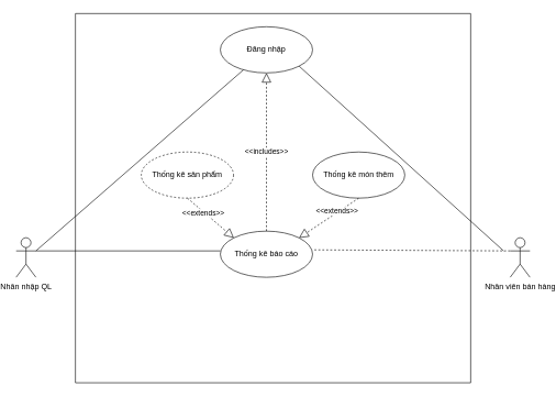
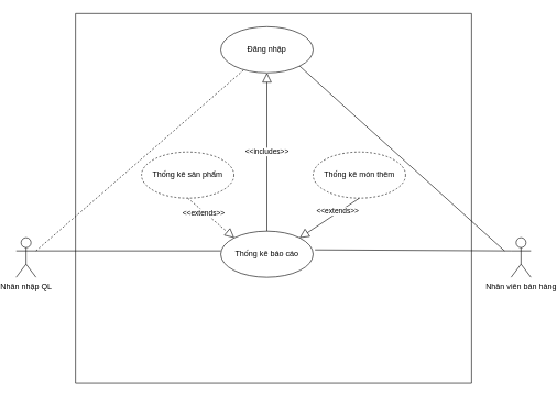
  <mxCell id="0" />
  <mxCell id="1" parent="0" />
  <mxCell id="2" value="Thống kê báo cáo" style="ellipse;whiteSpace=wrap;html=1;" vertex="1" parent="1"><mxGeometry x="330" y="350" width="140" height="70" as="geometry" /></mxCell>
  <mxCell id="3" value="Đăng nhập" style="ellipse;whiteSpace=wrap;html=1;" vertex="1" parent="1"><mxGeometry x="330" y="40" width="140" height="70" as="geometry" /></mxCell>
  <mxCell id="4" value="" style="endArrow=none;html=1;rounded=0;exitX=1;exitY=0.333;exitDx=0;exitDy=0;exitPerimeter=0;" edge="1" parent="1" source="8"><mxGeometry width="50" height="50" relative="1" as="geometry"><mxPoint x="-10" y="370" as="sourcePoint" /><mxPoint x="330" y="380" as="targetPoint" /></mxGeometry></mxCell>
- <mxCell id="5" value="" style="endArrow=none;html=1;rounded=0;exitX=1;exitY=0.333;exitDx=0;exitDy=0;exitPerimeter=0;" edge="1" parent="1" source="8" target="3"><mxGeometry width="50" height="50" relative="1" as="geometry"><mxPoint x="-27.308" y="350" as="sourcePoint" /><mxPoint x="0" y="250" as="targetPoint" /></mxGeometry></mxCell>
+ <mxCell id="5" value="" style="endArrow=none;html=1;rounded=0;exitX=1;exitY=0.333;exitDx=0;exitDy=0;exitPerimeter=0;dashed=1;" edge="1" parent="1" source="8" target="3"><mxGeometry width="50" height="50" relative="1" as="geometry"><mxPoint x="-27.308" y="350" as="sourcePoint" /><mxPoint x="0" y="250" as="targetPoint" /></mxGeometry></mxCell>
  <mxCell id="6" value="Thống kê sản phẩm" style="ellipse;whiteSpace=wrap;html=1;dashed=1;" vertex="1" parent="1"><mxGeometry x="210" y="230" width="140" height="70" as="geometry" /></mxCell>
- <mxCell id="7" value="Thống kê món thêm" style="ellipse;whiteSpace=wrap;html=1;" vertex="1" parent="1"><mxGeometry x="470" y="230" width="140" height="70" as="geometry" /></mxCell>
+ <mxCell id="7" value="Thống kê món thêm" style="ellipse;whiteSpace=wrap;html=1;dashed=1;" vertex="1" parent="1"><mxGeometry x="470" y="230" width="140" height="70" as="geometry" /></mxCell>
  <mxCell id="8" value="Nhân nhập QL" style="shape=umlActor;verticalLabelPosition=bottom;verticalAlign=top;html=1;" vertex="1" parent="1"><mxGeometry x="20" y="360" width="30" height="60" as="geometry" /></mxCell>
- <mxCell id="9" value="" style="endArrow=block;dashed=1;endFill=0;endSize=12;html=1;rounded=0;exitX=0.5;exitY=1;exitDx=0;exitDy=0;entryX=1;entryY=0;entryDx=0;entryDy=0;" edge="1" parent="1" source="7" target="2"><mxGeometry width="160" relative="1" as="geometry"><mxPoint x="500" y="300" as="sourcePoint" /><mxPoint x="460" y="370" as="targetPoint" /></mxGeometry></mxCell>
+ <mxCell id="9" value="" style="endArrow=block;dashed=0;endFill=0;endSize=12;html=1;rounded=0;exitX=0.5;exitY=1;exitDx=0;exitDy=0;entryX=1;entryY=0;entryDx=0;entryDy=0;" edge="1" parent="1" source="7" target="2"><mxGeometry width="160" relative="1" as="geometry"><mxPoint x="500" y="300" as="sourcePoint" /><mxPoint x="460" y="370" as="targetPoint" /></mxGeometry></mxCell>
  <mxCell id="10" value="&amp;lt;&amp;lt;extends&amp;gt;&amp;gt;" style="edgeLabel;html=1;align=center;verticalAlign=middle;resizable=0;points=[];" vertex="1" connectable="0" parent="9"><mxGeometry x="-0.285" y="-2" relative="1" as="geometry"><mxPoint as="offset" /></mxGeometry></mxCell>
- <mxCell id="11" value="&amp;lt;&amp;lt;includes&amp;gt;&amp;gt;" style="endArrow=block;dashed=1;endFill=0;endSize=12;html=1;rounded=0;entryX=0.5;entryY=1;entryDx=0;entryDy=0;exitX=0.5;exitY=0;exitDx=0;exitDy=0;" edge="1" parent="1" source="2" target="3"><mxGeometry width="160" relative="1" as="geometry"><mxPoint x="260" y="340" as="sourcePoint" /><mxPoint x="420" y="340" as="targetPoint" /></mxGeometry></mxCell>
+ <mxCell id="11" value="&amp;lt;&amp;lt;includes&amp;gt;&amp;gt;" style="endArrow=block;dashed=0;endFill=0;endSize=12;html=1;rounded=0;entryX=0.5;entryY=1;entryDx=0;entryDy=0;exitX=0.5;exitY=0;exitDx=0;exitDy=0;" edge="1" parent="1" source="2" target="3"><mxGeometry width="160" relative="1" as="geometry"><mxPoint x="260" y="340" as="sourcePoint" /><mxPoint x="420" y="340" as="targetPoint" /></mxGeometry></mxCell>
  <mxCell id="12" value="" style="endArrow=none;html=1;rounded=0;" edge="1" parent="1"><mxGeometry width="50" height="50" relative="1" as="geometry"><mxPoint x="110" y="580" as="sourcePoint" /><mxPoint x="110" y="20" as="targetPoint" /></mxGeometry></mxCell>
  <mxCell id="13" value="" style="endArrow=none;html=1;rounded=0;" edge="1" parent="1"><mxGeometry width="50" height="50" relative="1" as="geometry"><mxPoint x="110" y="580" as="sourcePoint" /><mxPoint x="710" y="580" as="targetPoint" /></mxGeometry></mxCell>
  <mxCell id="14" value="" style="endArrow=none;html=1;rounded=0;" edge="1" parent="1"><mxGeometry width="50" height="50" relative="1" as="geometry"><mxPoint x="710" y="20" as="sourcePoint" /><mxPoint x="710" y="580" as="targetPoint" /></mxGeometry></mxCell>
  <mxCell id="15" value="" style="endArrow=none;html=1;rounded=0;" edge="1" parent="1"><mxGeometry width="50" height="50" relative="1" as="geometry"><mxPoint x="110" y="20" as="sourcePoint" /><mxPoint x="710" y="20" as="targetPoint" /></mxGeometry></mxCell>
  <mxCell id="16" value="Nhân viên bán hàng" style="shape=umlActor;verticalLabelPosition=bottom;verticalAlign=top;html=1;" vertex="1" parent="1"><mxGeometry x="770" y="360" width="30" height="60" as="geometry" /></mxCell>
- <mxCell id="17" value="" style="endArrow=none;html=1;rounded=0;entryX=0;entryY=0.333;entryDx=0;entryDy=0;entryPerimeter=0;exitX=1.02;exitY=0.406;exitDx=0;exitDy=0;exitPerimeter=0;dashed=1;" edge="1" parent="1" source="2" target="16"><mxGeometry width="50" height="50" relative="1" as="geometry"><mxPoint x="370" y="460" as="sourcePoint" /><mxPoint x="420" y="410" as="targetPoint" /></mxGeometry></mxCell>
+ <mxCell id="17" value="" style="endArrow=none;html=1;rounded=0;entryX=0;entryY=0.333;entryDx=0;entryDy=0;entryPerimeter=0;exitX=1.02;exitY=0.406;exitDx=0;exitDy=0;exitPerimeter=0;" edge="1" parent="1" source="2" target="16"><mxGeometry width="50" height="50" relative="1" as="geometry"><mxPoint x="370" y="460" as="sourcePoint" /><mxPoint x="420" y="410" as="targetPoint" /></mxGeometry></mxCell>
  <mxCell id="18" value="" style="endArrow=block;dashed=1;endFill=0;endSize=12;html=1;rounded=0;exitX=0.5;exitY=1;exitDx=0;exitDy=0;entryX=0;entryY=0;entryDx=0;entryDy=0;" edge="1" parent="1" source="6" target="2"><mxGeometry width="160" relative="1" as="geometry"><mxPoint x="550" y="310" as="sourcePoint" /><mxPoint x="459.497" y="370.251" as="targetPoint" /></mxGeometry></mxCell>
  <mxCell id="19" value="&amp;lt;&amp;lt;extends&amp;gt;&amp;gt;" style="edgeLabel;html=1;align=center;verticalAlign=middle;resizable=0;points=[];" vertex="1" connectable="0" parent="18"><mxGeometry x="-0.285" y="-2" relative="1" as="geometry"><mxPoint as="offset" /></mxGeometry></mxCell>
  <mxCell id="20" value="" style="endArrow=none;html=1;rounded=0;exitX=1;exitY=1;exitDx=0;exitDy=0;" edge="1" parent="1" source="3"><mxGeometry width="50" height="50" relative="1" as="geometry"><mxPoint x="370" y="360" as="sourcePoint" /><mxPoint x="760" y="380" as="targetPoint" /></mxGeometry></mxCell>
